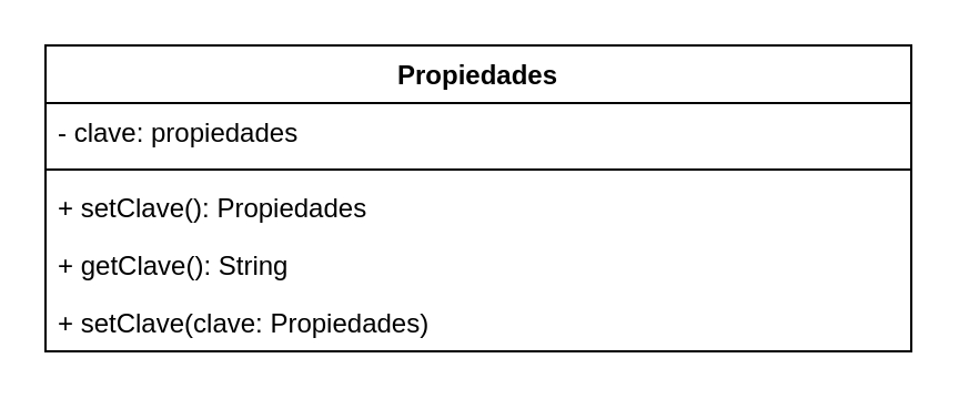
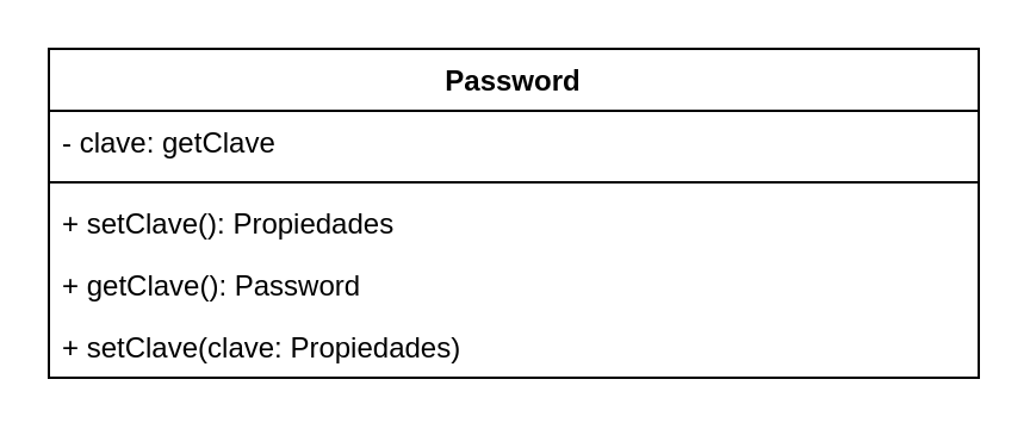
  <mxCell id="0" />
  <mxCell id="1" parent="0" />
- <mxCell id="2" value="Propiedades" style="swimlane;fontStyle=1;align=center;verticalAlign=top;childLayout=stackLayout;horizontal=1;startSize=26;horizontalStack=0;resizeParent=1;resizeParentMax=0;resizeLast=0;collapsible=1;marginBottom=0;whiteSpace=wrap;html=1;" vertex="1" parent="1"><mxGeometry x="20" y="20" width="390" height="138" as="geometry" /></mxCell>
- <mxCell id="3" value="- clave: propiedades" style="text;strokeColor=none;fillColor=none;align=left;verticalAlign=top;spacingLeft=4;spacingRight=4;overflow=hidden;rotatable=0;points=[[0,0.5],[1,0.5]];portConstraint=eastwest;whiteSpace=wrap;html=1;" vertex="1" parent="2"><mxGeometry y="26" width="390" height="26" as="geometry" /></mxCell>
+ <mxCell id="2" value="Password" style="swimlane;fontStyle=1;align=center;verticalAlign=top;childLayout=stackLayout;horizontal=1;startSize=26;horizontalStack=0;resizeParent=1;resizeParentMax=0;resizeLast=0;collapsible=1;marginBottom=0;whiteSpace=wrap;html=1;" vertex="1" parent="1"><mxGeometry x="20" y="20" width="390" height="138" as="geometry" /></mxCell>
+ <mxCell id="3" value="- clave: getClave" style="text;strokeColor=none;fillColor=none;align=left;verticalAlign=top;spacingLeft=4;spacingRight=4;overflow=hidden;rotatable=0;points=[[0,0.5],[1,0.5]];portConstraint=eastwest;whiteSpace=wrap;html=1;" vertex="1" parent="2"><mxGeometry y="26" width="390" height="26" as="geometry" /></mxCell>
  <mxCell id="4" value="" style="line;strokeWidth=1;fillColor=none;align=left;verticalAlign=middle;spacingTop=-1;spacingLeft=3;spacingRight=3;rotatable=0;labelPosition=right;points=[];portConstraint=eastwest;strokeColor=inherit;" vertex="1" parent="2"><mxGeometry y="52" width="390" height="8" as="geometry" /></mxCell>
  <mxCell id="5" value="+ setClave(): Propiedades" style="text;strokeColor=none;fillColor=none;align=left;verticalAlign=top;spacingLeft=4;spacingRight=4;overflow=hidden;rotatable=0;points=[[0,0.5],[1,0.5]];portConstraint=eastwest;whiteSpace=wrap;html=1;" vertex="1" parent="2"><mxGeometry y="60" width="390" height="26" as="geometry" /></mxCell>
- <mxCell id="6" value="+ getClave(): String" style="text;strokeColor=none;fillColor=none;align=left;verticalAlign=top;spacingLeft=4;spacingRight=4;overflow=hidden;rotatable=0;points=[[0,0.5],[1,0.5]];portConstraint=eastwest;whiteSpace=wrap;html=1;" vertex="1" parent="2"><mxGeometry y="86" width="390" height="26" as="geometry" /></mxCell>
+ <mxCell id="6" value="+ getClave(): Password" style="text;strokeColor=none;fillColor=none;align=left;verticalAlign=top;spacingLeft=4;spacingRight=4;overflow=hidden;rotatable=0;points=[[0,0.5],[1,0.5]];portConstraint=eastwest;whiteSpace=wrap;html=1;" vertex="1" parent="2"><mxGeometry y="86" width="390" height="26" as="geometry" /></mxCell>
  <mxCell id="7" value="+ setClave(clave: Propiedades)" style="text;strokeColor=none;fillColor=none;align=left;verticalAlign=top;spacingLeft=4;spacingRight=4;overflow=hidden;rotatable=0;points=[[0,0.5],[1,0.5]];portConstraint=eastwest;whiteSpace=wrap;html=1;" vertex="1" parent="2"><mxGeometry y="112" width="390" height="26" as="geometry" /></mxCell>
